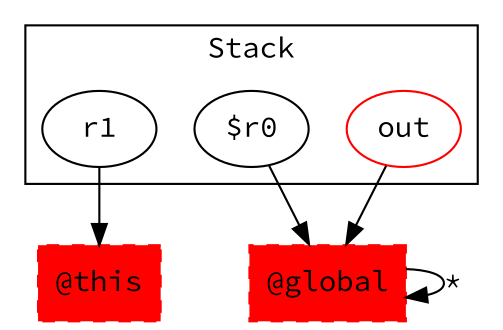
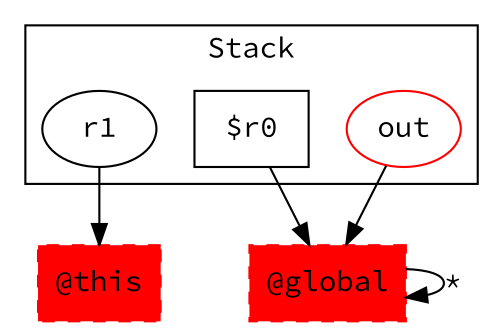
  digraph {
    rankDir=LR
    fontname="Source Code Pro"
    node [fontname="Source Code Pro" color=red]
    edge [fontname="Source Code Pro"]
    r1 [color=""]
-   "$r0" [color=""]
+   "$r0" [shape=box color=""]
    out
    "@this" [shape=box style="filled,dashed"]
    "@global" [shape=box style="filled,dashed"]
    subgraph cluster_1 {
      label=Stack
      r1
      "$r0"
      out
    }
    r1 -> "@this"
    "$r0" -> "@global"
    out -> "@global"
    "@global" -> "@global" [label="*" weight=0.2]
  }
